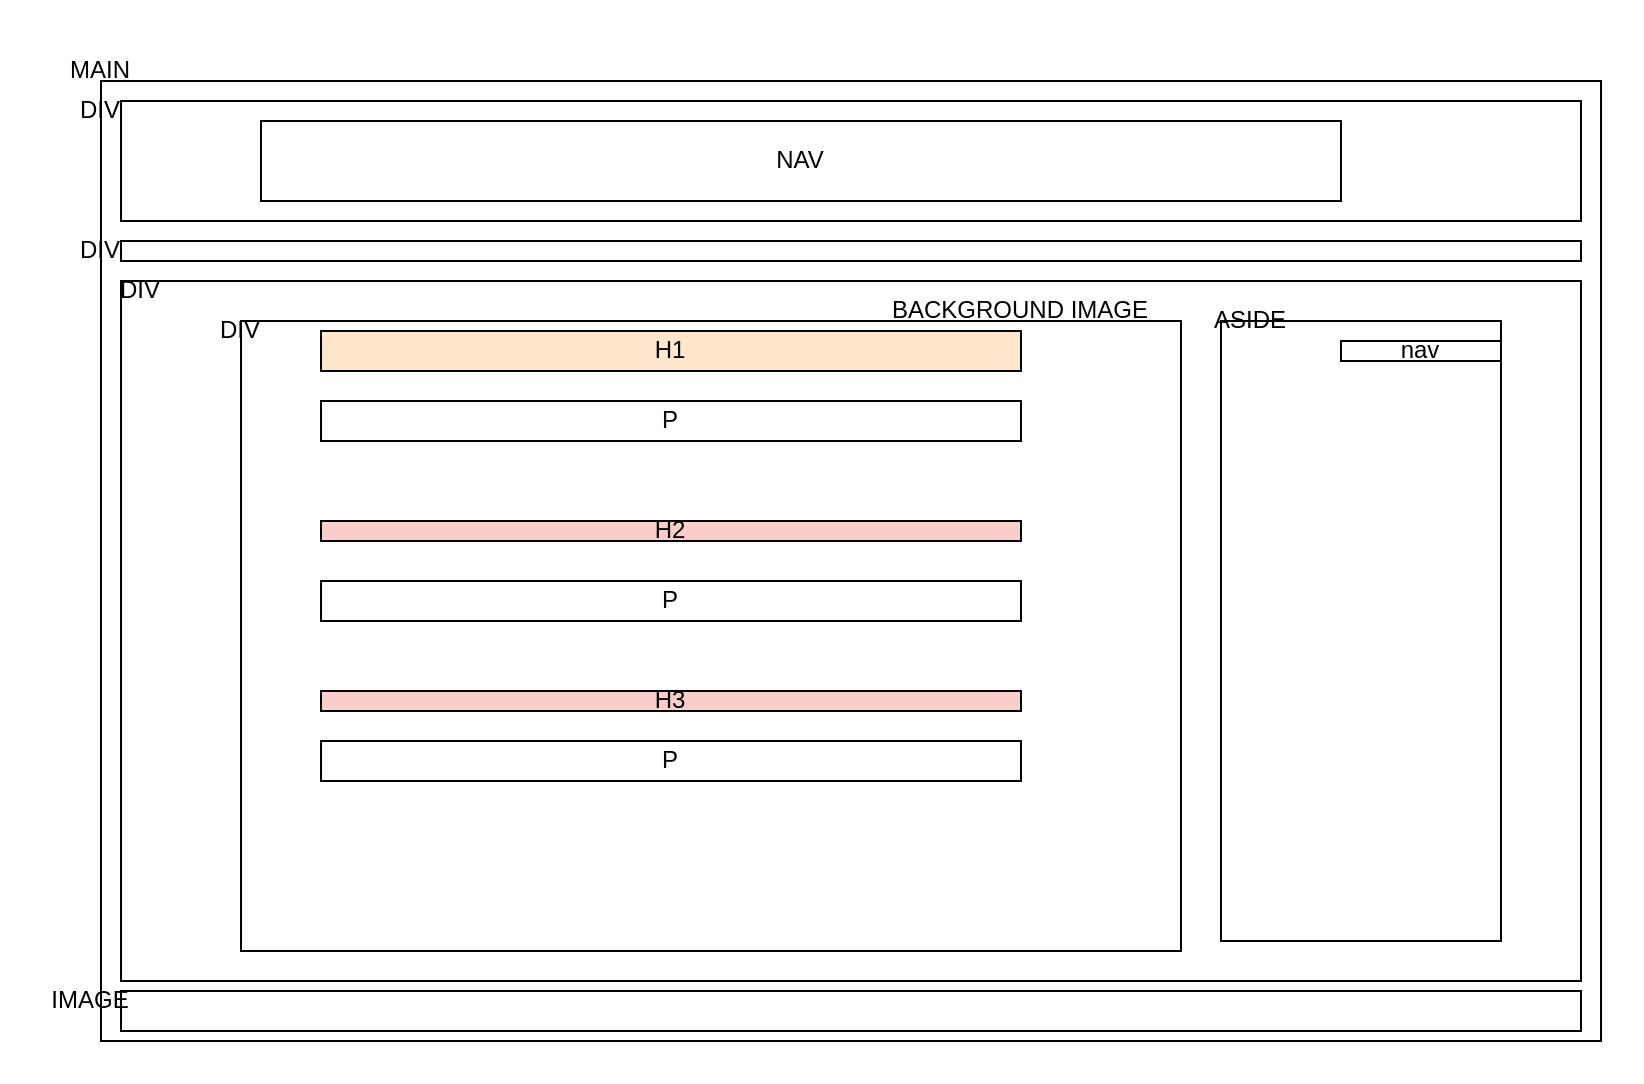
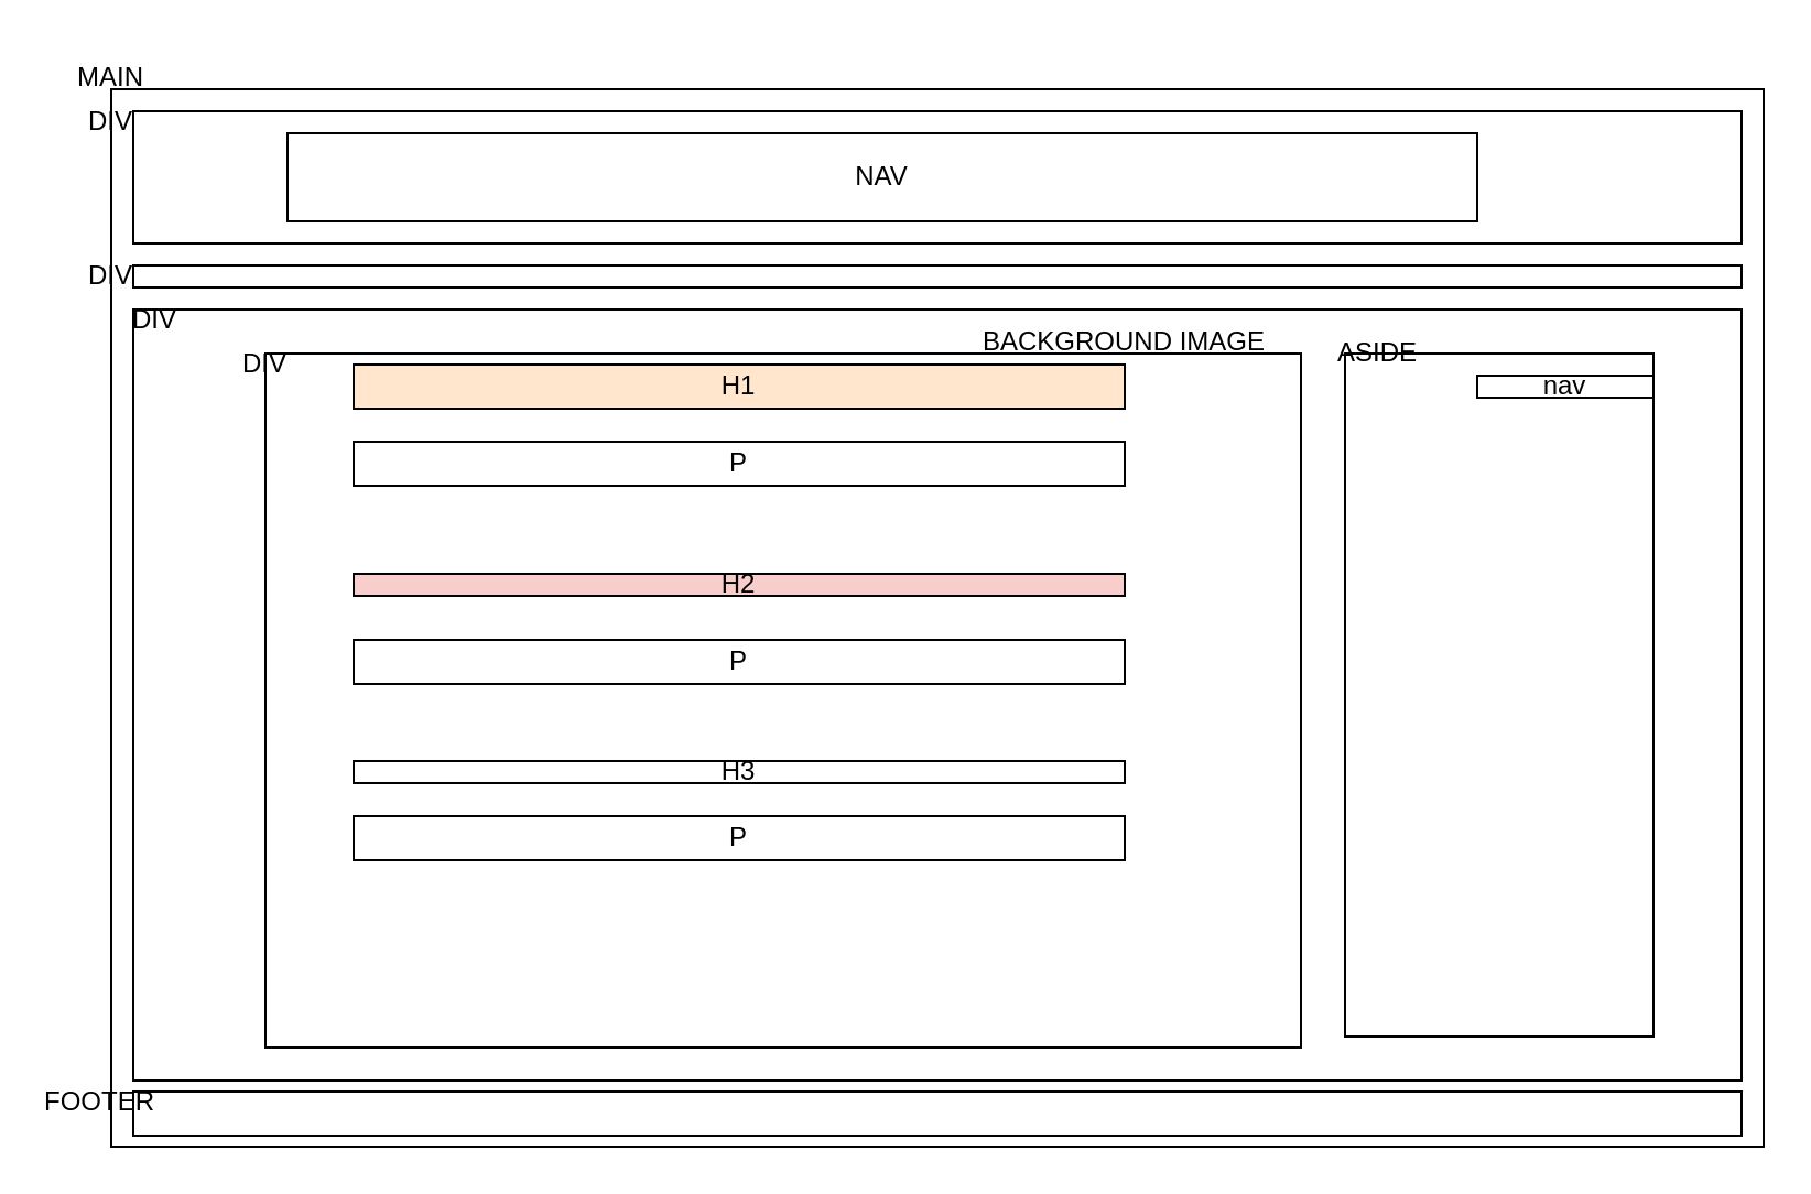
  <mxCell id="0" />
  <mxCell id="1" parent="0" />
  <mxCell id="2" value="" style="rounded=0;whiteSpace=wrap;html=1;" parent="1" vertex="1"><mxGeometry x="50" y="40" width="750" height="480" as="geometry" /></mxCell>
  <mxCell id="3" value="MAIN" style="text;html=1;strokeColor=none;fillColor=none;align=center;verticalAlign=middle;whiteSpace=wrap;rounded=0;" parent="1" vertex="1"><mxGeometry x="20" y="20" width="60" height="30" as="geometry" /></mxCell>
  <mxCell id="4" value="" style="rounded=0;whiteSpace=wrap;html=1;" parent="1" vertex="1"><mxGeometry x="60" y="50" width="730" height="60" as="geometry" /></mxCell>
  <mxCell id="5" value="" style="rounded=0;whiteSpace=wrap;html=1;" parent="1" vertex="1"><mxGeometry x="60" y="120" width="730" height="10" as="geometry" /></mxCell>
  <mxCell id="6" value="" style="rounded=0;whiteSpace=wrap;html=1;" parent="1" vertex="1"><mxGeometry x="60" y="140" width="730" height="350" as="geometry" /></mxCell>
  <mxCell id="7" value="" style="rounded=0;whiteSpace=wrap;html=1;" parent="1" vertex="1"><mxGeometry x="60" y="495" width="730" height="20" as="geometry" /></mxCell>
- <mxCell id="8" value="IMAGE" style="text;html=1;strokeColor=none;fillColor=none;align=center;verticalAlign=middle;whiteSpace=wrap;rounded=0;" parent="1" vertex="1"><mxGeometry x="20" y="485" width="50" height="30" as="geometry" /></mxCell>
+ <mxCell id="8" value="FOOTER" style="text;html=1;strokeColor=none;fillColor=none;align=center;verticalAlign=middle;whiteSpace=wrap;rounded=0;" parent="1" vertex="1"><mxGeometry x="20" y="485" width="50" height="30" as="geometry" /></mxCell>
  <mxCell id="9" value="DIV" style="text;html=1;strokeColor=none;fillColor=none;align=center;verticalAlign=middle;whiteSpace=wrap;rounded=0;" parent="1" vertex="1"><mxGeometry x="40" y="130" width="60" height="30" as="geometry" /></mxCell>
  <mxCell id="10" value="DIV" style="text;html=1;strokeColor=none;fillColor=none;align=center;verticalAlign=middle;whiteSpace=wrap;rounded=0;" parent="1" vertex="1"><mxGeometry x="20" y="110" width="60" height="30" as="geometry" /></mxCell>
  <mxCell id="11" value="DIV" style="text;html=1;strokeColor=none;fillColor=none;align=center;verticalAlign=middle;whiteSpace=wrap;rounded=0;" parent="1" vertex="1"><mxGeometry x="20" y="40" width="60" height="30" as="geometry" /></mxCell>
  <mxCell id="12" value="BACKGROUND IMAGE" style="text;html=1;strokeColor=none;fillColor=none;align=center;verticalAlign=middle;whiteSpace=wrap;rounded=0;" parent="1" vertex="1"><mxGeometry x="440" y="140" width="140" height="30" as="geometry" /></mxCell>
  <mxCell id="13" value="" style="rounded=0;whiteSpace=wrap;html=1;" parent="1" vertex="1"><mxGeometry x="120" y="160" width="470" height="315" as="geometry" /></mxCell>
  <mxCell id="14" value="" style="rounded=0;whiteSpace=wrap;html=1;" parent="1" vertex="1"><mxGeometry x="610" y="160" width="140" height="310" as="geometry" /></mxCell>
  <mxCell id="15" value="ASIDE" style="text;html=1;strokeColor=none;fillColor=none;align=center;verticalAlign=middle;whiteSpace=wrap;rounded=0;" parent="1" vertex="1"><mxGeometry x="590" y="150" width="70" height="20" as="geometry" /></mxCell>
  <mxCell id="16" value="H1" style="rounded=0;whiteSpace=wrap;html=1;fillColor=#ffe6cc;" parent="1" vertex="1"><mxGeometry x="160" y="165" width="350" height="20" as="geometry" /></mxCell>
  <mxCell id="17" value="P" style="rounded=0;whiteSpace=wrap;html=1;" parent="1" vertex="1"><mxGeometry x="160" y="200" width="350" height="20" as="geometry" /></mxCell>
  <mxCell id="18" value="H2" style="rounded=0;whiteSpace=wrap;html=1;fillColor=#f8cecc;" parent="1" vertex="1"><mxGeometry x="160" y="260" width="350" height="10" as="geometry" /></mxCell>
  <mxCell id="19" value="P" style="rounded=0;whiteSpace=wrap;html=1;" parent="1" vertex="1"><mxGeometry x="160" y="290" width="350" height="20" as="geometry" /></mxCell>
- <mxCell id="20" value="H3" style="rounded=0;whiteSpace=wrap;html=1;fillColor=#f8cecc;" parent="1" vertex="1"><mxGeometry x="160" y="345" width="350" height="10" as="geometry" /></mxCell>
+ <mxCell id="20" value="H3" style="rounded=0;whiteSpace=wrap;html=1;" parent="1" vertex="1"><mxGeometry x="160" y="345" width="350" height="10" as="geometry" /></mxCell>
  <mxCell id="21" value="P" style="rounded=0;whiteSpace=wrap;html=1;" parent="1" vertex="1"><mxGeometry x="160" y="370" width="350" height="20" as="geometry" /></mxCell>
  <mxCell id="22" value="NAV" style="rounded=0;whiteSpace=wrap;html=1;" parent="1" vertex="1"><mxGeometry x="130" y="60" width="540" height="40" as="geometry" /></mxCell>
  <mxCell id="23" value="nav" style="rounded=0;whiteSpace=wrap;html=1;" parent="1" vertex="1"><mxGeometry x="670" y="170" width="80" height="10" as="geometry" /></mxCell>
  <mxCell id="24" value="DIV" style="text;html=1;strokeColor=none;fillColor=none;align=center;verticalAlign=middle;whiteSpace=wrap;rounded=0;" vertex="1" parent="1"><mxGeometry x="90" y="150" width="60" height="30" as="geometry" /></mxCell>
